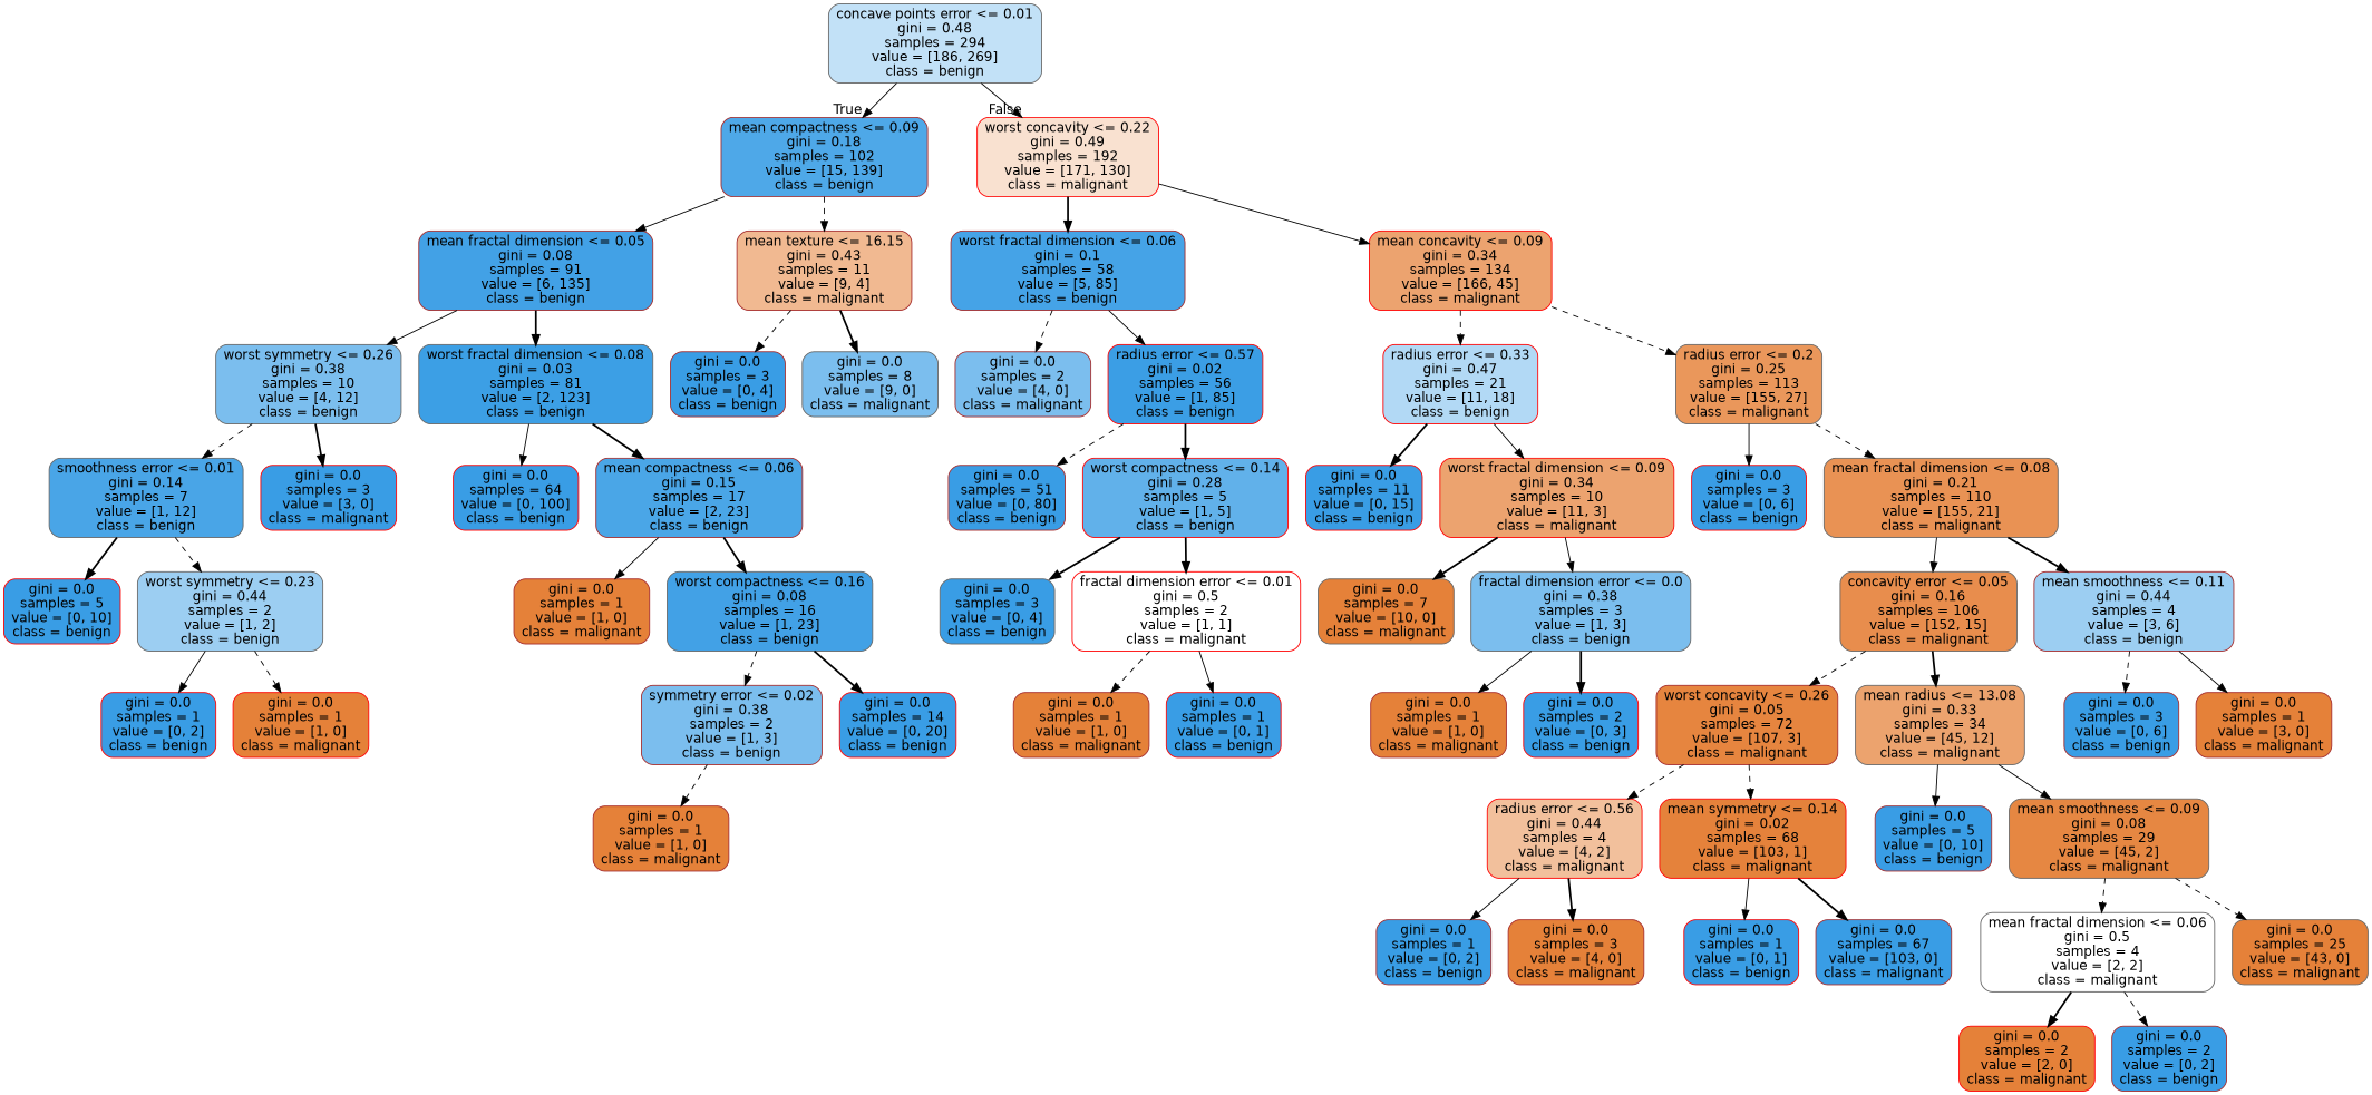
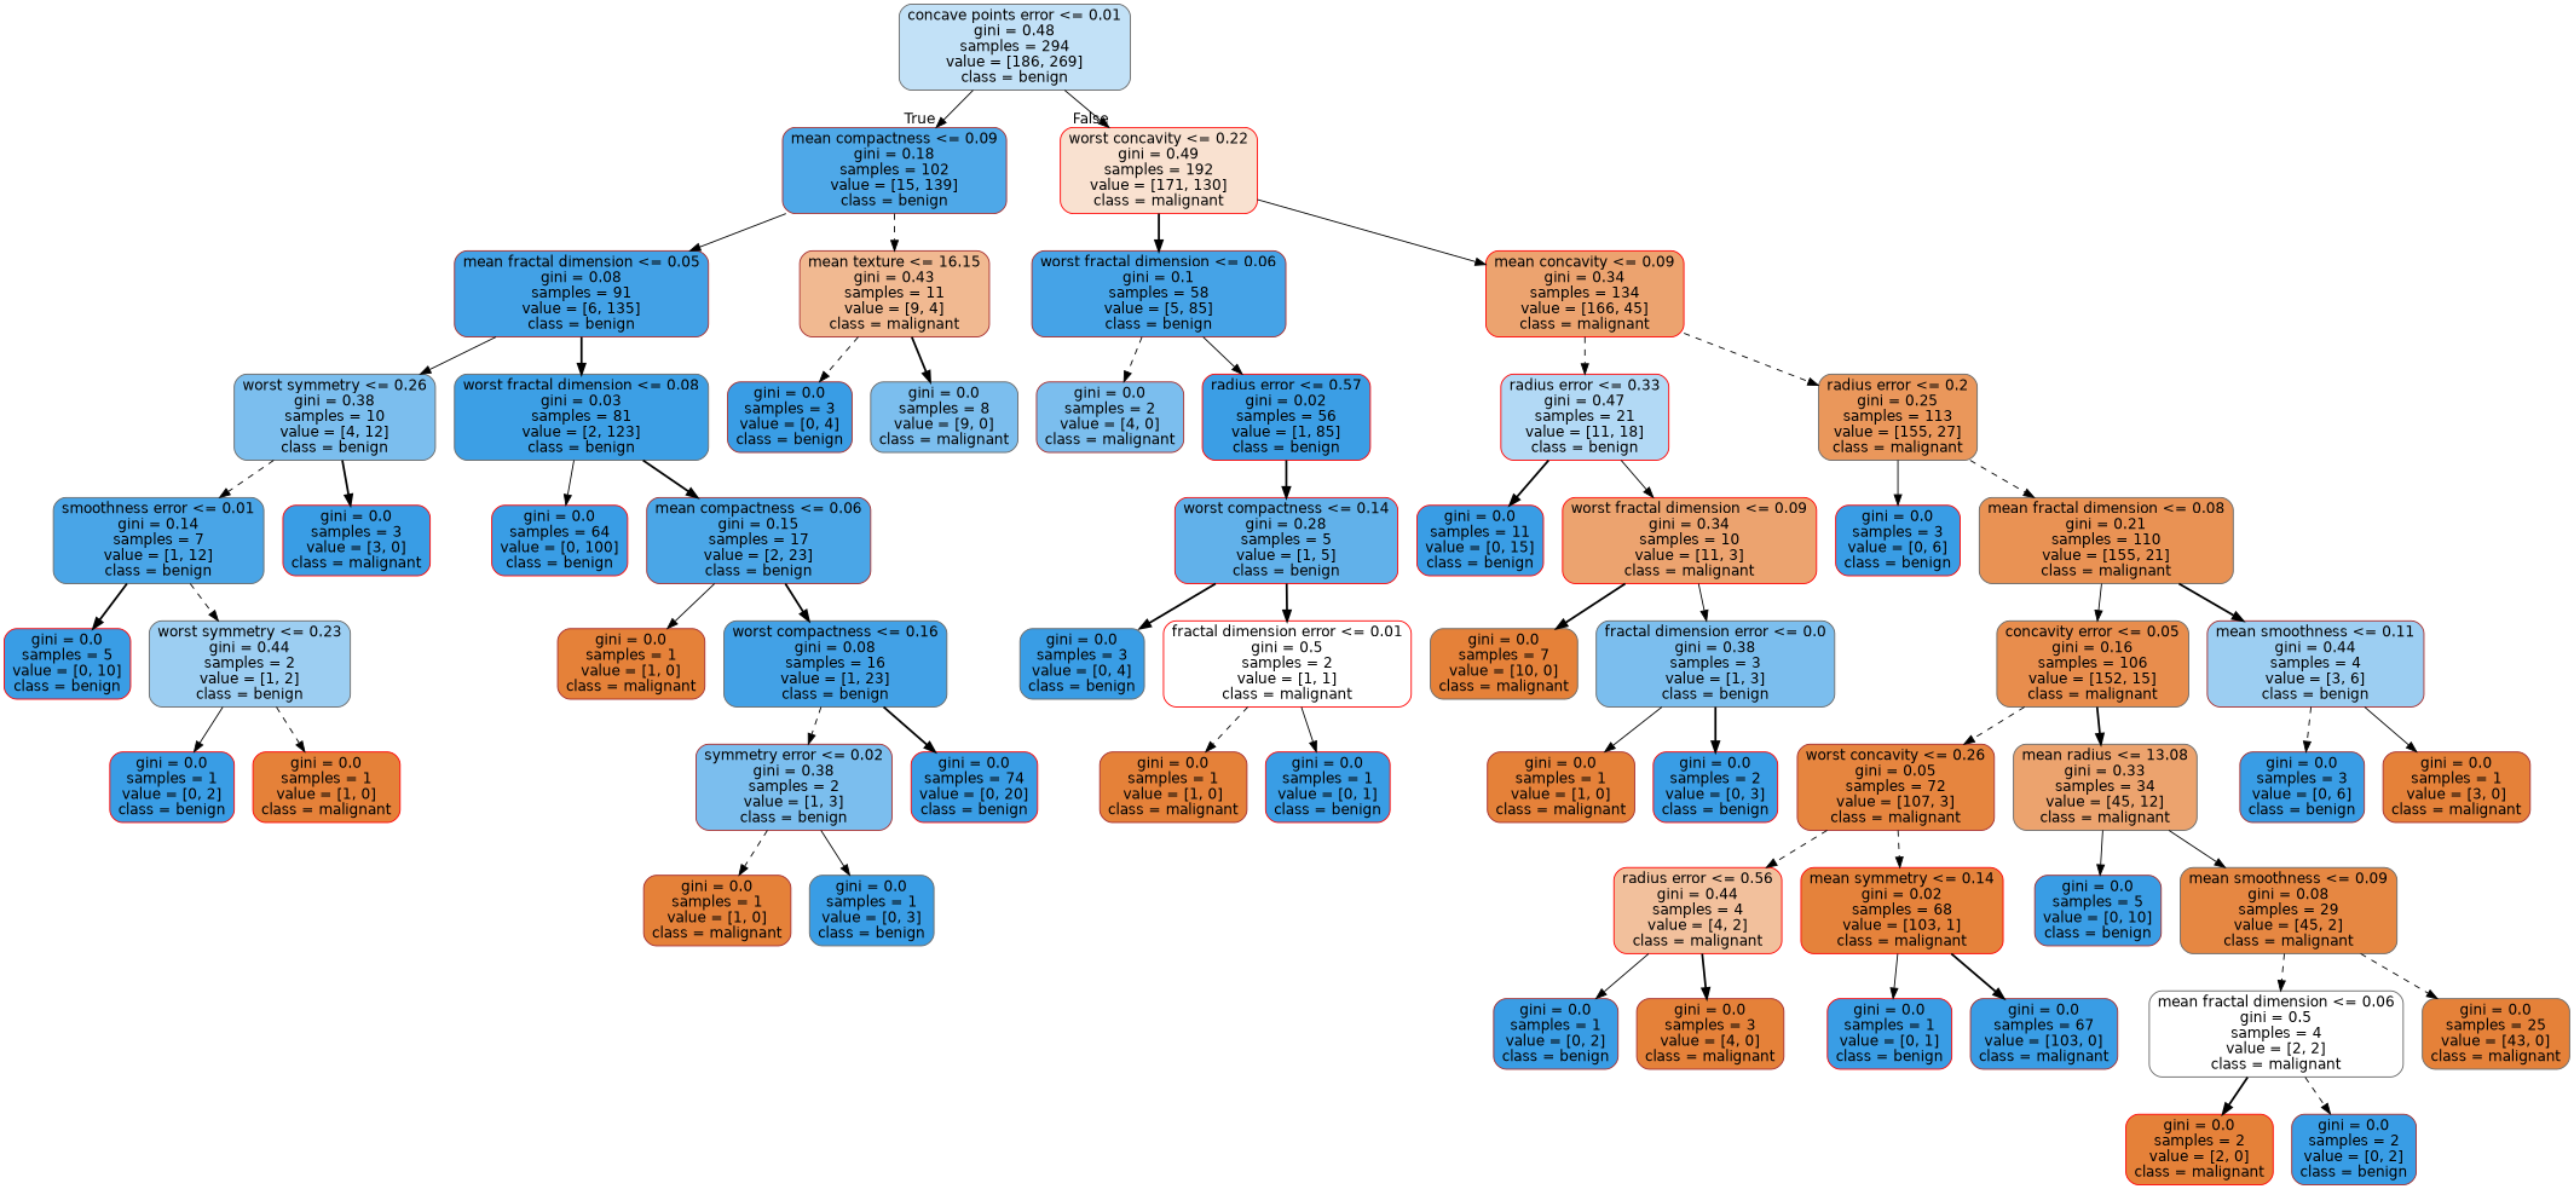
  digraph {
    node [color=brown fillcolor="#399de5" fontname=helvetica shape=box style="filled, rounded"]
    edge [fontname=helvetica style=solid]
    n1 [color=gray40 fillcolor="#c2e1f7" label="concave points error <= 0.01\ngini = 0.48\nsamples = 294\nvalue = [186, 269]\nclass = benign"]
    n2 [fillcolor="#4ea8e8" label="mean compactness <= 0.09\ngini = 0.18\nsamples = 102\nvalue = [15, 139]\nclass = benign"]
    n3 [color=red fillcolor="#f9e1d0" label="worst concavity <= 0.22\ngini = 0.49\nsamples = 192\nvalue = [171, 130]\nclass = malignant"]
    n4 [fillcolor="#42a1e6" label="mean fractal dimension <= 0.05\ngini = 0.08\nsamples = 91\nvalue = [6, 135]\nclass = benign"]
    n5 [fillcolor="#f1b991" label="mean texture <= 16.15\ngini = 0.43\nsamples = 11\nvalue = [9, 4]\nclass = malignant"]
    n6 [fillcolor="#45a3e7" label="worst fractal dimension <= 0.06\ngini = 0.1\nsamples = 58\nvalue = [5, 85]\nclass = benign"]
    n7 [color=red fillcolor="#eca36f" label="mean concavity <= 0.09\ngini = 0.34\nsamples = 134\nvalue = [166, 45]\nclass = malignant"]
    n8 [color=gray40 fillcolor="#7bbeee" label="worst symmetry <= 0.26\ngini = 0.38\nsamples = 10\nvalue = [4, 12]\nclass = benign"]
    n9 [color=gray40 fillcolor="#3c9fe5" label="worst fractal dimension <= 0.08\ngini = 0.03\nsamples = 81\nvalue = [2, 123]\nclass = benign"]
    n10 [label="gini = 0.0\nsamples = 3\nvalue = [0, 4]\nclass = benign"]
    n11 [color=gray40 fillcolor="#7bbeee" label="gini = 0.0\nsamples = 8\nvalue = [9, 0]\nclass = malignant"]
    n12 [color=gray40 fillcolor="#49a5e7" label="smoothness error <= 0.01\ngini = 0.14\nsamples = 7\nvalue = [1, 12]\nclass = benign"]
    n13 [color=red label="gini = 0.0\nsamples = 3\nvalue = [3, 0]\nclass = malignant"]
    n14 [color=red label="gini = 0.0\nsamples = 64\nvalue = [0, 100]\nclass = benign"]
    n15 [fillcolor="#4aa6e7" label="mean compactness <= 0.06\ngini = 0.15\nsamples = 17\nvalue = [2, 23]\nclass = benign"]
    n16 [color=red label="gini = 0.0\nsamples = 5\nvalue = [0, 10]\nclass = benign"]
    n17 [color=gray40 fillcolor="#9ccef2" label="worst symmetry <= 0.23\ngini = 0.44\nsamples = 2\nvalue = [1, 2]\nclass = benign"]
    n18 [color=red label="gini = 0.0\nsamples = 1\nvalue = [0, 2]\nclass = benign"]
    n19 [color=red fillcolor="#e58139" label="gini = 0.0\nsamples = 1\nvalue = [1, 0]\nclass = malignant"]
    n20 [fillcolor="#e58139" label="gini = 0.0\nsamples = 1\nvalue = [1, 0]\nclass = malignant"]
    n21 [color=gray40 fillcolor="#42a1e6" label="worst compactness <= 0.16\ngini = 0.08\nsamples = 16\nvalue = [1, 23]\nclass = benign"]
    n22 [fillcolor="#7bbeee" label="symmetry error <= 0.02\ngini = 0.38\nsamples = 2\nvalue = [1, 3]\nclass = benign"]
-   n23 [color=red label="gini = 0.0\nsamples = 14\nvalue = [0, 20]\nclass = benign"]
+   n23 [color=red label="gini = 0.0\nsamples = 74\nvalue = [0, 20]\nclass = benign"]
    n24 [fillcolor="#e58139" label="gini = 0.0\nsamples = 1\nvalue = [1, 0]\nclass = malignant"]
+   n25 [color=gray40 label="gini = 0.0\nsamples = 1\nvalue = [0, 3]\nclass = benign"]
    n26 [fillcolor="#7bbeee" label="gini = 0.0\nsamples = 2\nvalue = [4, 0]\nclass = malignant"]
    n27 [color=red fillcolor="#3b9ee5" label="radius error <= 0.57\ngini = 0.02\nsamples = 56\nvalue = [1, 85]\nclass = benign"]
    n28 [color=red fillcolor="#b2d9f5" label="radius error <= 0.33\ngini = 0.47\nsamples = 21\nvalue = [11, 18]\nclass = benign"]
    n29 [color=gray40 fillcolor="#ea975b" label="radius error <= 0.2\ngini = 0.25\nsamples = 113\nvalue = [155, 27]\nclass = malignant"]
-   n30 [label="gini = 0.0\nsamples = 51\nvalue = [0, 80]\nclass = benign"]
    n31 [color=red fillcolor="#61b1ea" label="worst compactness <= 0.14\ngini = 0.28\nsamples = 5\nvalue = [1, 5]\nclass = benign"]
    n32 [color=gray40 label="gini = 0.0\nsamples = 3\nvalue = [0, 4]\nclass = benign"]
    n33 [color=red fillcolor="#ffffff" label="fractal dimension error <= 0.01\ngini = 0.5\nsamples = 2\nvalue = [1, 1]\nclass = malignant"]
    n34 [fillcolor="#e58139" label="gini = 0.0\nsamples = 1\nvalue = [1, 0]\nclass = malignant"]
    n35 [color=red label="gini = 0.0\nsamples = 1\nvalue = [0, 1]\nclass = benign"]
    n36 [color=red label="gini = 0.0\nsamples = 11\nvalue = [0, 15]\nclass = benign"]
    n37 [color=red fillcolor="#eca36f" label="worst fractal dimension <= 0.09\ngini = 0.34\nsamples = 10\nvalue = [11, 3]\nclass = malignant"]
    n38 [color=red label="gini = 0.0\nsamples = 3\nvalue = [0, 6]\nclass = benign"]
    n39 [color=gray40 fillcolor="#e99254" label="mean fractal dimension <= 0.08\ngini = 0.21\nsamples = 110\nvalue = [155, 21]\nclass = malignant"]
    n40 [color=gray40 fillcolor="#e58139" label="gini = 0.0\nsamples = 7\nvalue = [10, 0]\nclass = malignant"]
    n41 [color=gray40 fillcolor="#7bbeee" label="fractal dimension error <= 0.0\ngini = 0.38\nsamples = 3\nvalue = [1, 3]\nclass = benign"]
    n42 [fillcolor="#e58139" label="gini = 0.0\nsamples = 1\nvalue = [1, 0]\nclass = malignant"]
    n43 [color=red label="gini = 0.0\nsamples = 2\nvalue = [0, 3]\nclass = benign"]
    n44 [color=gray40 fillcolor="#e88d4d" label="concavity error <= 0.05\ngini = 0.16\nsamples = 106\nvalue = [152, 15]\nclass = malignant"]
    n45 [fillcolor="#9ccef2" label="mean smoothness <= 0.11\ngini = 0.44\nsamples = 4\nvalue = [3, 6]\nclass = benign"]
    n46 [fillcolor="#e6853f" label="worst concavity <= 0.26\ngini = 0.05\nsamples = 72\nvalue = [107, 3]\nclass = malignant"]
    n47 [color=gray40 fillcolor="#eca36e" label="mean radius <= 13.08\ngini = 0.33\nsamples = 34\nvalue = [45, 12]\nclass = malignant"]
    n48 [label="gini = 0.0\nsamples = 3\nvalue = [0, 6]\nclass = benign"]
    n49 [fillcolor="#e58139" label="gini = 0.0\nsamples = 1\nvalue = [3, 0]\nclass = malignant"]
    n50 [color=red fillcolor="#f2c09c" label="radius error <= 0.56\ngini = 0.44\nsamples = 4\nvalue = [4, 2]\nclass = malignant"]
    n51 [color=red fillcolor="#e5823b" label="mean symmetry <= 0.14\ngini = 0.02\nsamples = 68\nvalue = [103, 1]\nclass = malignant"]
    n52 [label="gini = 0.0\nsamples = 5\nvalue = [0, 10]\nclass = benign"]
    n53 [color=gray40 fillcolor="#e68742" label="mean smoothness <= 0.09\ngini = 0.08\nsamples = 29\nvalue = [45, 2]\nclass = malignant"]
    n54 [label="gini = 0.0\nsamples = 1\nvalue = [0, 2]\nclass = benign"]
    n55 [fillcolor="#e58139" label="gini = 0.0\nsamples = 3\nvalue = [4, 0]\nclass = malignant"]
    n56 [color=red label="gini = 0.0\nsamples = 1\nvalue = [0, 1]\nclass = benign"]
    n57 [label="gini = 0.0\nsamples = 67\nvalue = [103, 0]\nclass = malignant"]
    n58 [color=gray40 fillcolor="#ffffff" label="mean fractal dimension <= 0.06\ngini = 0.5\nsamples = 4\nvalue = [2, 2]\nclass = malignant"]
    n59 [color=gray40 fillcolor="#e58139" label="gini = 0.0\nsamples = 25\nvalue = [43, 0]\nclass = malignant"]
    n60 [color=red fillcolor="#e58139" label="gini = 0.0\nsamples = 2\nvalue = [2, 0]\nclass = malignant"]
    n61 [label="gini = 0.0\nsamples = 2\nvalue = [0, 2]\nclass = benign"]
    n1 -> n2 [headlabel=True labelangle=45 labeldistance=2.5]
    n1 -> n3 [headlabel=False labelangle=-45 labeldistance=2.5]
    n2 -> n4
    n2 -> n5 [style=dashed]
    n3 -> n6 [style=bold]
    n3 -> n7
    n4 -> n8
    n4 -> n9 [style=bold]
    n5 -> n10 [style=dashed]
    n5 -> n11 [style=bold]
    n6 -> n26 [style=dashed]
    n6 -> n27
    n7 -> n28 [style=dashed]
    n7 -> n29 [style=dashed]
    n8 -> n12 [style=dashed]
    n8 -> n13 [style=bold]
    n9 -> n14
    n9 -> n15 [style=bold]
    n12 -> n16 [style=bold]
    n12 -> n17 [style=dashed]
    n15 -> n20
    n15 -> n21 [style=bold]
    n17 -> n18
    n17 -> n19 [style=dashed]
    n21 -> n22 [style=dashed]
    n21 -> n23 [style=bold]
    n22 -> n24 [style=dashed]
-   n27 -> n30 [style=dashed]
+   n22 -> n25
    n27 -> n31 [style=bold]
    n28 -> n36 [style=bold]
    n28 -> n37
    n29 -> n38
    n29 -> n39 [style=dashed]
    n31 -> n32 [style=bold]
    n31 -> n33 [style=bold]
    n33 -> n34 [style=dashed]
    n33 -> n35
    n37 -> n40 [style=bold]
    n37 -> n41
    n39 -> n44
    n39 -> n45 [style=bold]
    n41 -> n42
    n41 -> n43 [style=bold]
    n44 -> n46 [style=dashed]
    n44 -> n47 [style=bold]
    n45 -> n48 [style=dashed]
    n45 -> n49
    n46 -> n50 [style=dashed]
    n46 -> n51 [style=dashed]
    n47 -> n52
    n47 -> n53
    n50 -> n54
    n50 -> n55 [style=bold]
    n51 -> n56
    n51 -> n57 [style=bold]
    n53 -> n58 [style=dashed]
    n53 -> n59 [style=dashed]
    n58 -> n60 [style=bold]
    n58 -> n61 [style=dashed]
  }
